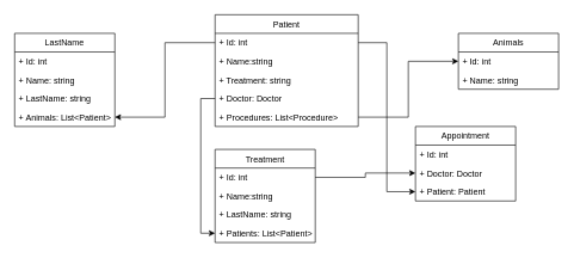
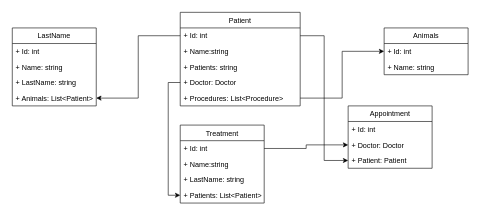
  <mxCell id="0" />
  <mxCell id="1" parent="0" />
  <mxCell id="2" value="Patient" style="swimlane;fontStyle=0;childLayout=stackLayout;horizontal=1;startSize=26;fillColor=none;horizontalStack=0;resizeParent=1;resizeParentMax=0;resizeLast=0;collapsible=1;marginBottom=0;" vertex="1" parent="1"><mxGeometry x="300" y="20" width="200" height="156" as="geometry" /></mxCell>
  <mxCell id="3" value="+ Id: int&#10;" style="text;strokeColor=none;fillColor=none;align=left;verticalAlign=top;spacingLeft=4;spacingRight=4;overflow=hidden;rotatable=0;points=[[0,0.5],[1,0.5]];portConstraint=eastwest;" vertex="1" parent="2"><mxGeometry y="26" width="200" height="26" as="geometry" /></mxCell>
  <mxCell id="4" value="+  Name:string" style="text;strokeColor=none;fillColor=none;align=left;verticalAlign=top;spacingLeft=4;spacingRight=4;overflow=hidden;rotatable=0;points=[[0,0.5],[1,0.5]];portConstraint=eastwest;" vertex="1" parent="2"><mxGeometry y="52" width="200" height="26" as="geometry" /></mxCell>
- <mxCell id="5" value="+ Treatment: string" style="text;strokeColor=none;fillColor=none;align=left;verticalAlign=top;spacingLeft=4;spacingRight=4;overflow=hidden;rotatable=0;points=[[0,0.5],[1,0.5]];portConstraint=eastwest;" vertex="1" parent="2"><mxGeometry y="78" width="200" height="26" as="geometry" /></mxCell>
+ <mxCell id="5" value="+ Patients: string" style="text;strokeColor=none;fillColor=none;align=left;verticalAlign=top;spacingLeft=4;spacingRight=4;overflow=hidden;rotatable=0;points=[[0,0.5],[1,0.5]];portConstraint=eastwest;" vertex="1" parent="2"><mxGeometry y="78" width="200" height="26" as="geometry" /></mxCell>
  <mxCell id="6" value="+ Doctor: Doctor" style="text;strokeColor=none;fillColor=none;align=left;verticalAlign=top;spacingLeft=4;spacingRight=4;overflow=hidden;rotatable=0;points=[[0,0.5],[1,0.5]];portConstraint=eastwest;" vertex="1" parent="2"><mxGeometry y="104" width="200" height="26" as="geometry" /></mxCell>
  <mxCell id="7" value="+ Procedures: List&lt;Procedure&gt;" style="text;strokeColor=none;fillColor=none;align=left;verticalAlign=top;spacingLeft=4;spacingRight=4;overflow=hidden;rotatable=0;points=[[0,0.5],[1,0.5]];portConstraint=eastwest;" vertex="1" parent="2"><mxGeometry y="130" width="200" height="26" as="geometry" /></mxCell>
  <mxCell id="8" value="Animals" style="swimlane;fontStyle=0;childLayout=stackLayout;horizontal=1;startSize=26;fillColor=none;horizontalStack=0;resizeParent=1;resizeParentMax=0;resizeLast=0;collapsible=1;marginBottom=0;" vertex="1" parent="1"><mxGeometry x="640" y="46" width="140" height="78" as="geometry" /></mxCell>
  <mxCell id="9" value="+ Id: int" style="text;strokeColor=none;fillColor=none;align=left;verticalAlign=top;spacingLeft=4;spacingRight=4;overflow=hidden;rotatable=0;points=[[0,0.5],[1,0.5]];portConstraint=eastwest;" vertex="1" parent="8"><mxGeometry y="26" width="140" height="26" as="geometry" /></mxCell>
  <mxCell id="10" value="+ Name: string" style="text;strokeColor=none;fillColor=none;align=left;verticalAlign=top;spacingLeft=4;spacingRight=4;overflow=hidden;rotatable=0;points=[[0,0.5],[1,0.5]];portConstraint=eastwest;" vertex="1" parent="8"><mxGeometry y="52" width="140" height="26" as="geometry" /></mxCell>
  <mxCell id="11" style="edgeStyle=orthogonalEdgeStyle;rounded=0;orthogonalLoop=1;jettySize=auto;html=1;entryX=0;entryY=0.5;entryDx=0;entryDy=0;" edge="1" parent="1" source="7" target="9"><mxGeometry relative="1" as="geometry" /></mxCell>
  <mxCell id="12" value="LastName" style="swimlane;fontStyle=0;childLayout=stackLayout;horizontal=1;startSize=26;fillColor=none;horizontalStack=0;resizeParent=1;resizeParentMax=0;resizeLast=0;collapsible=1;marginBottom=0;" vertex="1" parent="1"><mxGeometry x="20" y="46" width="140" height="130" as="geometry" /></mxCell>
  <mxCell id="13" value="+ Id: int    " style="text;strokeColor=none;fillColor=none;align=left;verticalAlign=top;spacingLeft=4;spacingRight=4;overflow=hidden;rotatable=0;points=[[0,0.5],[1,0.5]];portConstraint=eastwest;" vertex="1" parent="12"><mxGeometry y="26" width="140" height="26" as="geometry" /></mxCell>
  <mxCell id="14" value="+ Name: string" style="text;strokeColor=none;fillColor=none;align=left;verticalAlign=top;spacingLeft=4;spacingRight=4;overflow=hidden;rotatable=0;points=[[0,0.5],[1,0.5]];portConstraint=eastwest;" vertex="1" parent="12"><mxGeometry y="52" width="140" height="26" as="geometry" /></mxCell>
  <mxCell id="15" value="+ LastName: string" style="text;strokeColor=none;fillColor=none;align=left;verticalAlign=top;spacingLeft=4;spacingRight=4;overflow=hidden;rotatable=0;points=[[0,0.5],[1,0.5]];portConstraint=eastwest;" vertex="1" parent="12"><mxGeometry y="78" width="140" height="26" as="geometry" /></mxCell>
  <mxCell id="16" value="+ Animals: List&lt;Patient&gt;" style="text;strokeColor=none;fillColor=none;align=left;verticalAlign=top;spacingLeft=4;spacingRight=4;overflow=hidden;rotatable=0;points=[[0,0.5],[1,0.5]];portConstraint=eastwest;" vertex="1" parent="12"><mxGeometry y="104" width="140" height="26" as="geometry" /></mxCell>
  <mxCell id="17" style="edgeStyle=orthogonalEdgeStyle;rounded=0;orthogonalLoop=1;jettySize=auto;html=1;exitX=0;exitY=0.5;exitDx=0;exitDy=0;" edge="1" parent="1" source="3" target="16"><mxGeometry relative="1" as="geometry"><mxPoint x="170" y="136.696" as="targetPoint" /></mxGeometry></mxCell>
  <mxCell id="18" value="Treatment" style="swimlane;fontStyle=0;childLayout=stackLayout;horizontal=1;startSize=26;fillColor=none;horizontalStack=0;resizeParent=1;resizeParentMax=0;resizeLast=0;collapsible=1;marginBottom=0;" vertex="1" parent="1"><mxGeometry x="300" y="208" width="140" height="130" as="geometry" /></mxCell>
  <mxCell id="19" value="+ Id: int" style="text;strokeColor=none;fillColor=none;align=left;verticalAlign=top;spacingLeft=4;spacingRight=4;overflow=hidden;rotatable=0;points=[[0,0.5],[1,0.5]];portConstraint=eastwest;" vertex="1" parent="18"><mxGeometry y="26" width="140" height="26" as="geometry" /></mxCell>
  <mxCell id="20" value="+  Name:string" style="text;strokeColor=none;fillColor=none;align=left;verticalAlign=top;spacingLeft=4;spacingRight=4;overflow=hidden;rotatable=0;points=[[0,0.5],[1,0.5]];portConstraint=eastwest;" vertex="1" parent="18"><mxGeometry y="52" width="140" height="26" as="geometry" /></mxCell>
  <mxCell id="21" value="+ LastName: string" style="text;strokeColor=none;fillColor=none;align=left;verticalAlign=top;spacingLeft=4;spacingRight=4;overflow=hidden;rotatable=0;points=[[0,0.5],[1,0.5]];portConstraint=eastwest;" vertex="1" parent="18"><mxGeometry y="78" width="140" height="26" as="geometry" /></mxCell>
  <mxCell id="22" value="+ Patients: List&lt;Patient&gt;" style="text;strokeColor=none;fillColor=none;align=left;verticalAlign=top;spacingLeft=4;spacingRight=4;overflow=hidden;rotatable=0;points=[[0,0.5],[1,0.5]];portConstraint=eastwest;" vertex="1" parent="18"><mxGeometry y="104" width="140" height="26" as="geometry" /></mxCell>
  <mxCell id="23" style="edgeStyle=orthogonalEdgeStyle;rounded=0;orthogonalLoop=1;jettySize=auto;html=1;exitX=0;exitY=0.5;exitDx=0;exitDy=0;entryX=0;entryY=0.5;entryDx=0;entryDy=0;" edge="1" parent="1" source="6" target="22"><mxGeometry relative="1" as="geometry" /></mxCell>
  <mxCell id="24" value="Appointment" style="swimlane;fontStyle=0;childLayout=stackLayout;horizontal=1;startSize=26;fillColor=none;horizontalStack=0;resizeParent=1;resizeParentMax=0;resizeLast=0;collapsible=1;marginBottom=0;" vertex="1" parent="1"><mxGeometry x="580" y="176" width="140" height="104" as="geometry" /></mxCell>
  <mxCell id="25" value="+ Id: int" style="text;strokeColor=none;fillColor=none;align=left;verticalAlign=top;spacingLeft=4;spacingRight=4;overflow=hidden;rotatable=0;points=[[0,0.5],[1,0.5]];portConstraint=eastwest;" vertex="1" parent="24"><mxGeometry y="26" width="140" height="26" as="geometry" /></mxCell>
  <mxCell id="26" value="+ Doctor: Doctor" style="text;strokeColor=none;fillColor=none;align=left;verticalAlign=top;spacingLeft=4;spacingRight=4;overflow=hidden;rotatable=0;points=[[0,0.5],[1,0.5]];portConstraint=eastwest;" vertex="1" parent="24"><mxGeometry y="52" width="140" height="26" as="geometry" /></mxCell>
  <mxCell id="27" value="+ Patient: Patient" style="text;strokeColor=none;fillColor=none;align=left;verticalAlign=top;spacingLeft=4;spacingRight=4;overflow=hidden;rotatable=0;points=[[0,0.5],[1,0.5]];portConstraint=eastwest;" vertex="1" parent="24"><mxGeometry y="78" width="140" height="26" as="geometry" /></mxCell>
  <mxCell id="28" style="edgeStyle=orthogonalEdgeStyle;rounded=0;orthogonalLoop=1;jettySize=auto;html=1;entryX=0;entryY=0.5;entryDx=0;entryDy=0;" edge="1" parent="1" source="19" target="26"><mxGeometry relative="1" as="geometry" /></mxCell>
  <mxCell id="29" style="edgeStyle=orthogonalEdgeStyle;rounded=0;orthogonalLoop=1;jettySize=auto;html=1;entryX=0;entryY=0.5;entryDx=0;entryDy=0;" edge="1" parent="1" source="3" target="27"><mxGeometry relative="1" as="geometry" /></mxCell>
